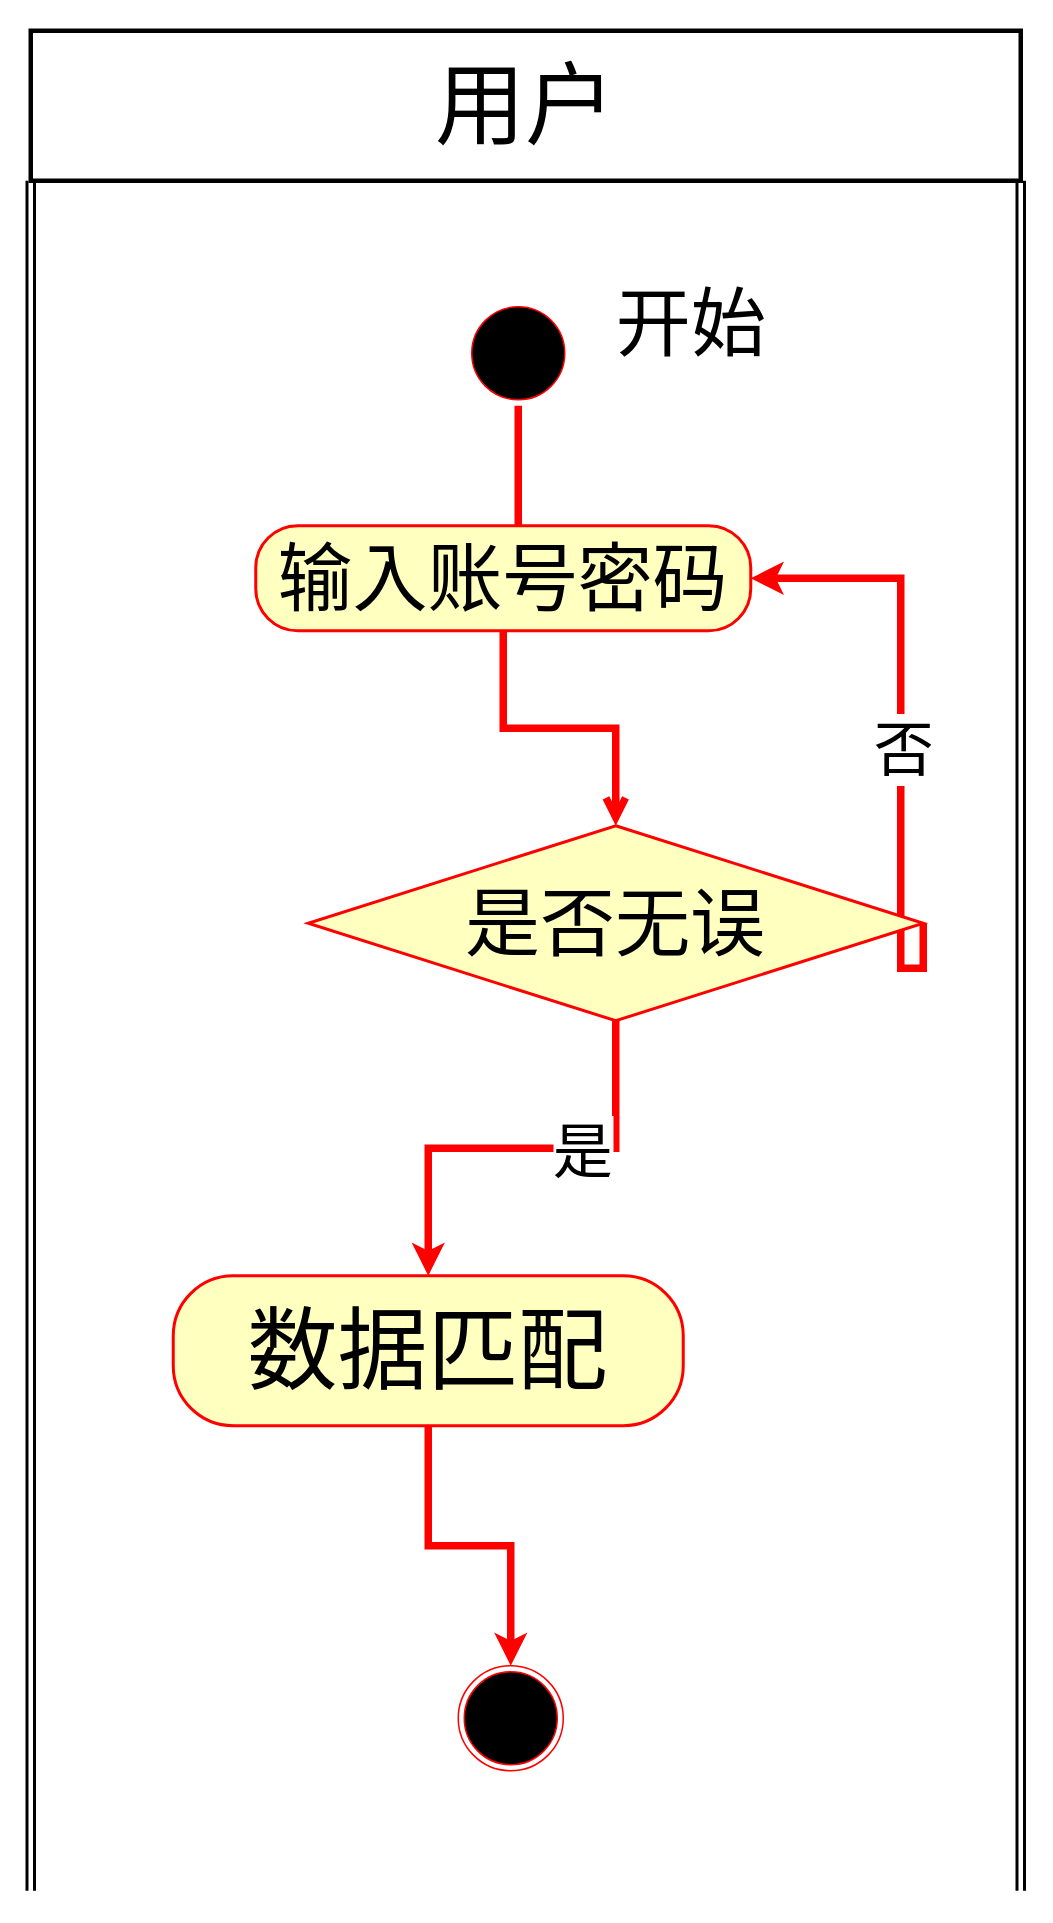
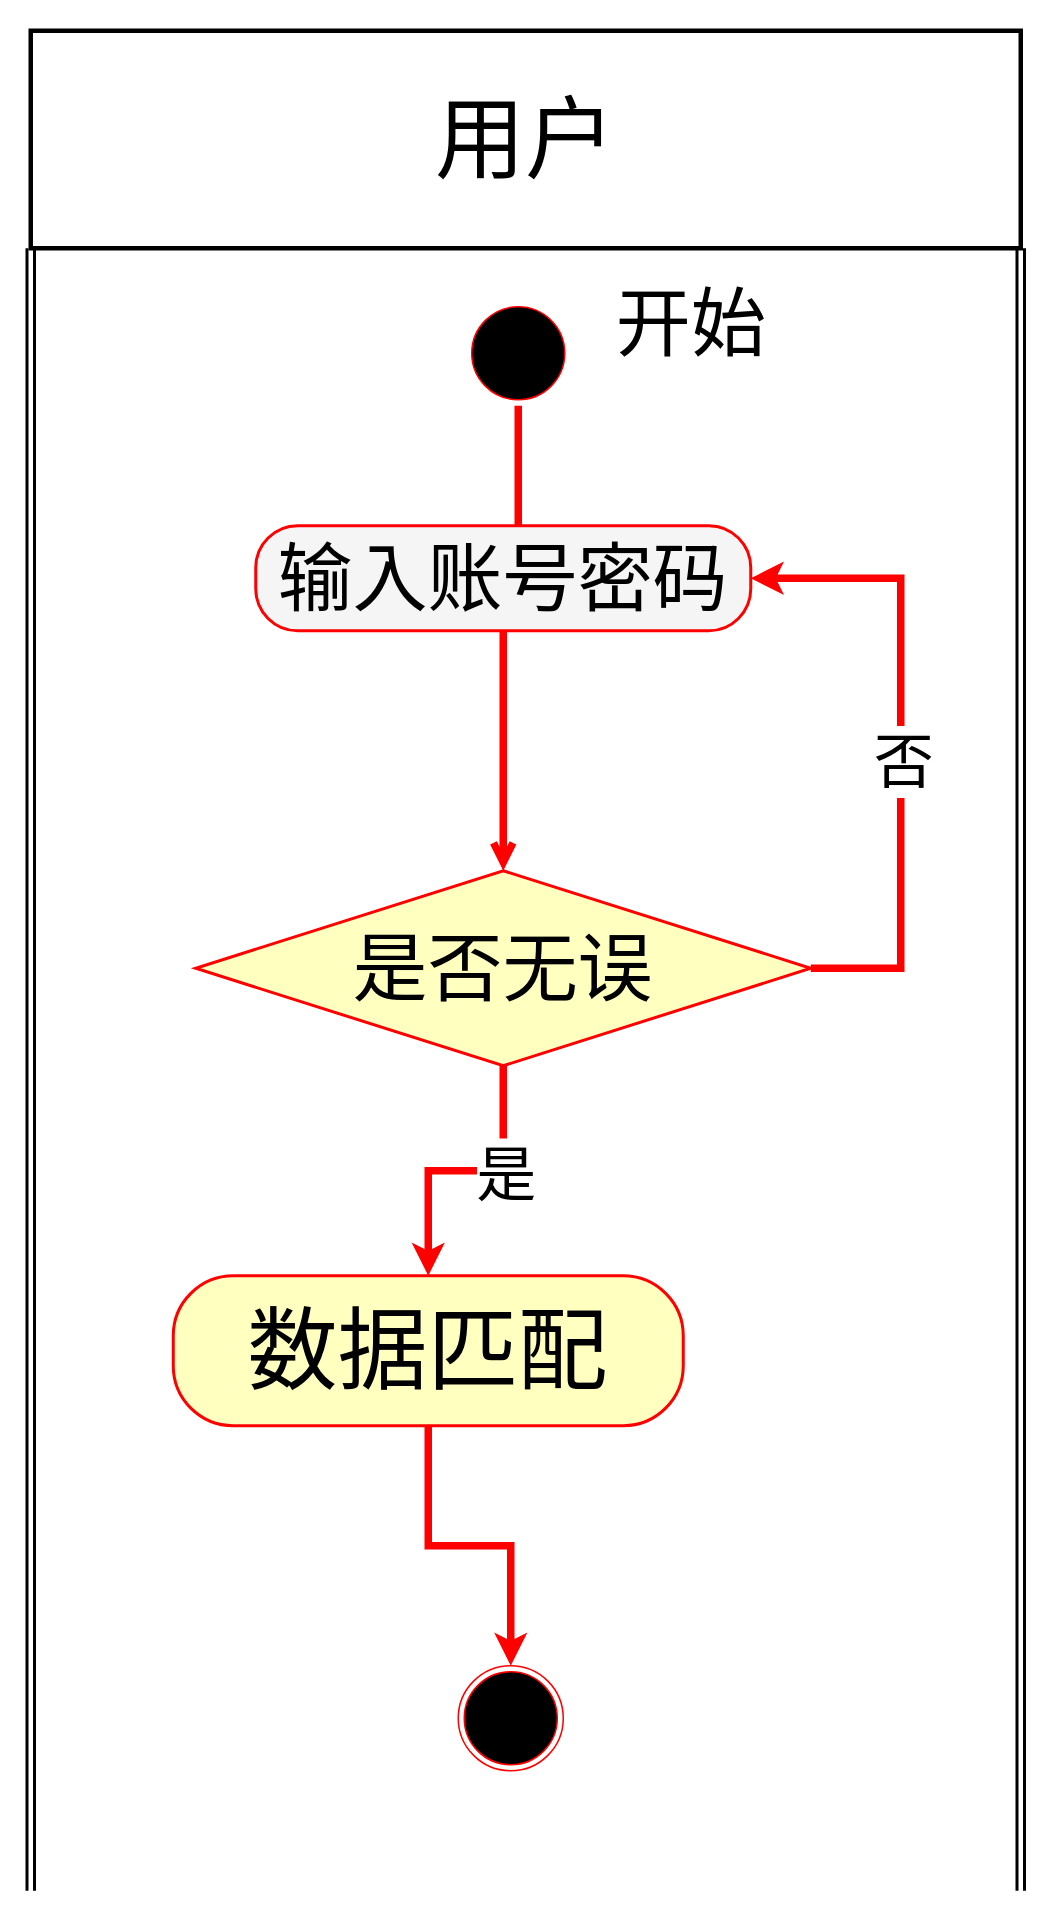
  <mxCell id="0" />
  <mxCell id="1" parent="0" />
  <mxCell id="2" style="edgeStyle=orthogonalEdgeStyle;rounded=0;orthogonalLoop=1;jettySize=auto;html=1;exitX=0;exitY=1;exitDx=0;exitDy=0;shape=link;strokeWidth=2;" parent="1" source="4" edge="1"><mxGeometry relative="1" as="geometry"><mxPoint x="20" y="1260" as="targetPoint" /></mxGeometry></mxCell>
  <mxCell id="3" style="edgeStyle=orthogonalEdgeStyle;rounded=0;orthogonalLoop=1;jettySize=auto;html=1;exitX=1;exitY=1;exitDx=0;exitDy=0;shape=link;strokeWidth=2;" edge="1" parent="1" source="4"><mxGeometry relative="1" as="geometry"><mxPoint x="680" y="1260" as="targetPoint" /></mxGeometry></mxCell>
- <mxCell id="4" value="用户" style="html=1;whiteSpace=wrap;strokeWidth=3;fontSize=60;" parent="1" vertex="1"><mxGeometry x="20" y="20" width="660" height="100" as="geometry" /></mxCell>
+ <mxCell id="4" value="用户" style="html=1;whiteSpace=wrap;strokeWidth=3;fontSize=60;" parent="1" vertex="1"><mxGeometry x="20" y="20" width="660" height="145" as="geometry" /></mxCell>
  <mxCell id="5" value="" style="ellipse;html=1;shape=startState;fillColor=#000000;strokeColor=#ff0000;" parent="1" vertex="1"><mxGeometry x="310" y="200" width="70" height="70" as="geometry" /></mxCell>
  <mxCell id="6" value="" style="edgeStyle=orthogonalEdgeStyle;html=1;verticalAlign=bottom;endArrow=open;endSize=8;strokeColor=#ff0000;rounded=0;strokeWidth=5;" parent="1" source="5" edge="1"><mxGeometry relative="1" as="geometry"><mxPoint x="345" y="420" as="targetPoint" /></mxGeometry></mxCell>
  <mxCell id="7" value="开始" style="text;html=1;align=center;verticalAlign=middle;resizable=0;points=[];autosize=1;strokeColor=none;fillColor=none;fontSize=50;" parent="1" vertex="1"><mxGeometry x="400" y="180" width="120" height="70" as="geometry" /></mxCell>
- <mxCell id="8" value="&lt;font style=&quot;font-size: 50px;&quot;&gt;输入账号密码&lt;/font&gt;" style="rounded=1;whiteSpace=wrap;html=1;arcSize=40;fontColor=#000000;fillColor=#ffffc0;strokeColor=#ff0000;strokeWidth=2;" parent="1" vertex="1"><mxGeometry x="170" y="350" width="330" height="70" as="geometry" /></mxCell>
+ <mxCell id="8" value="&lt;font style=&quot;font-size: 50px;&quot;&gt;输入账号密码&lt;/font&gt;" style="rounded=1;whiteSpace=wrap;html=1;arcSize=40;fontColor=#000000;fillColor=#f5f5f5;strokeColor=#ff0000;strokeWidth=2;" parent="1" vertex="1"><mxGeometry x="170" y="350" width="330" height="70" as="geometry" /></mxCell>
  <mxCell id="9" value="" style="edgeStyle=orthogonalEdgeStyle;html=1;verticalAlign=bottom;endArrow=open;endSize=8;strokeColor=#ff0000;rounded=0;strokeWidth=5;" parent="1" source="8" target="14" edge="1"><mxGeometry relative="1" as="geometry"><mxPoint x="335" y="550" as="targetPoint" /></mxGeometry></mxCell>
  <mxCell id="10" style="edgeStyle=orthogonalEdgeStyle;rounded=0;orthogonalLoop=1;jettySize=auto;html=1;exitX=1;exitY=0.5;exitDx=0;exitDy=0;entryX=1;entryY=0.5;entryDx=0;entryDy=0;strokeWidth=5;strokeColor=#FF0000;fontSize=50;" parent="1" source="14" target="8" edge="1"><mxGeometry relative="1" as="geometry"><Array as="points"><mxPoint x="600" y="645" /><mxPoint x="600" y="385" /></Array></mxGeometry></mxCell>
  <mxCell id="11" value="否" style="edgeLabel;html=1;align=center;verticalAlign=middle;resizable=0;points=[];fontSize=40;" parent="10" vertex="1" connectable="0"><mxGeometry x="-0.046" y="-1" relative="1" as="geometry"><mxPoint y="1" as="offset" /></mxGeometry></mxCell>
  <mxCell id="12" style="edgeStyle=orthogonalEdgeStyle;rounded=0;orthogonalLoop=1;jettySize=auto;html=1;exitX=0.5;exitY=1;exitDx=0;exitDy=0;entryX=0.5;entryY=0;entryDx=0;entryDy=0;strokeWidth=5;strokeColor=#FF0000;" parent="1" source="14" target="16" edge="1"><mxGeometry relative="1" as="geometry" /></mxCell>
  <mxCell id="13" value="是" style="edgeLabel;html=1;align=center;verticalAlign=middle;resizable=0;points=[];fontSize=40;" parent="12" vertex="1" connectable="0"><mxGeometry x="-0.262" y="1" relative="1" as="geometry"><mxPoint x="1" as="offset" /></mxGeometry></mxCell>
- <mxCell id="14" value="是否无误" style="rhombus;whiteSpace=wrap;html=1;fontColor=#000000;fillColor=#ffffc0;strokeColor=#ff0000;fontSize=50;strokeWidth=2;" parent="1" vertex="1"><mxGeometry x="205" y="550" width="410" height="130" as="geometry" /></mxCell>
+ <mxCell id="14" value="是否无误" style="rhombus;whiteSpace=wrap;html=1;fontColor=#000000;fillColor=#ffffc0;strokeColor=#ff0000;fontSize=50;strokeWidth=2;" parent="1" vertex="1"><mxGeometry x="130" y="580" width="410" height="130" as="geometry" /></mxCell>
  <mxCell id="15" style="edgeStyle=orthogonalEdgeStyle;rounded=0;orthogonalLoop=1;jettySize=auto;html=1;exitX=0.5;exitY=1;exitDx=0;exitDy=0;entryX=0.5;entryY=0;entryDx=0;entryDy=0;strokeWidth=5;strokeColor=#FF0000;" parent="1" source="16" target="17" edge="1"><mxGeometry relative="1" as="geometry" /></mxCell>
  <mxCell id="16" value="数据匹配" style="rounded=1;whiteSpace=wrap;html=1;arcSize=40;fontColor=#000000;fillColor=#ffffc0;strokeColor=#ff0000;fontSize=60;strokeWidth=2;" parent="1" vertex="1"><mxGeometry x="115" y="850" width="340" height="100" as="geometry" /></mxCell>
  <mxCell id="17" value="" style="ellipse;html=1;shape=endState;fillColor=#000000;strokeColor=#ff0000;" parent="1" vertex="1"><mxGeometry x="305" y="1110" width="70" height="70" as="geometry" /></mxCell>
